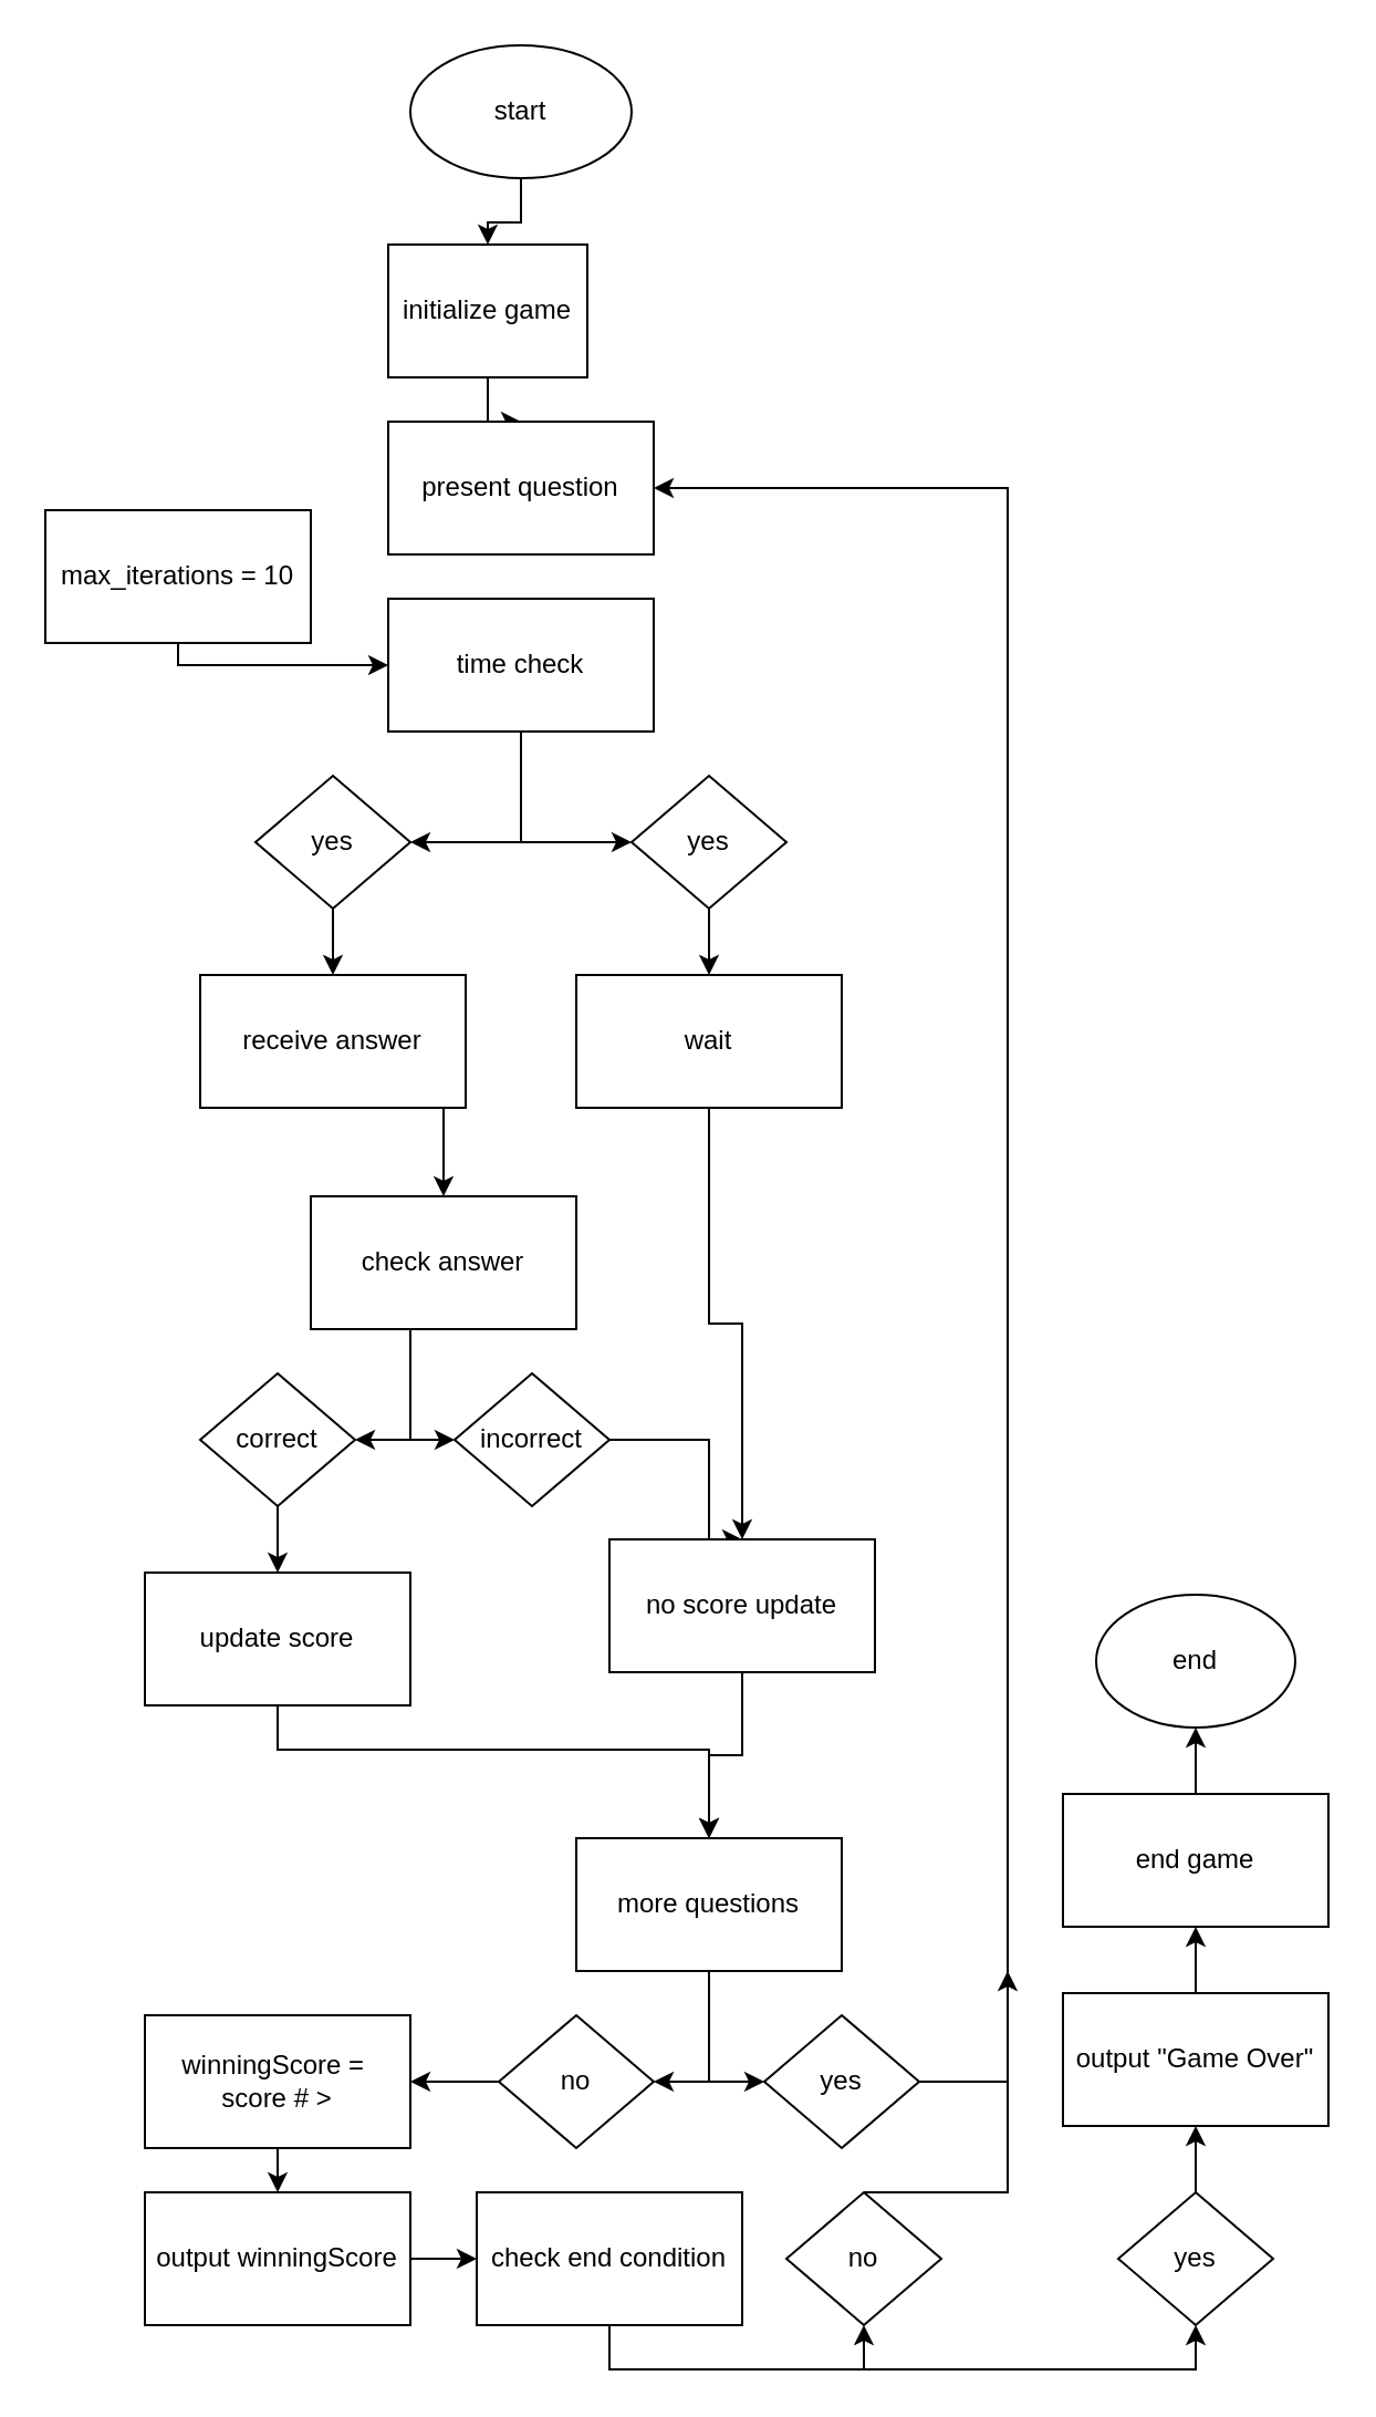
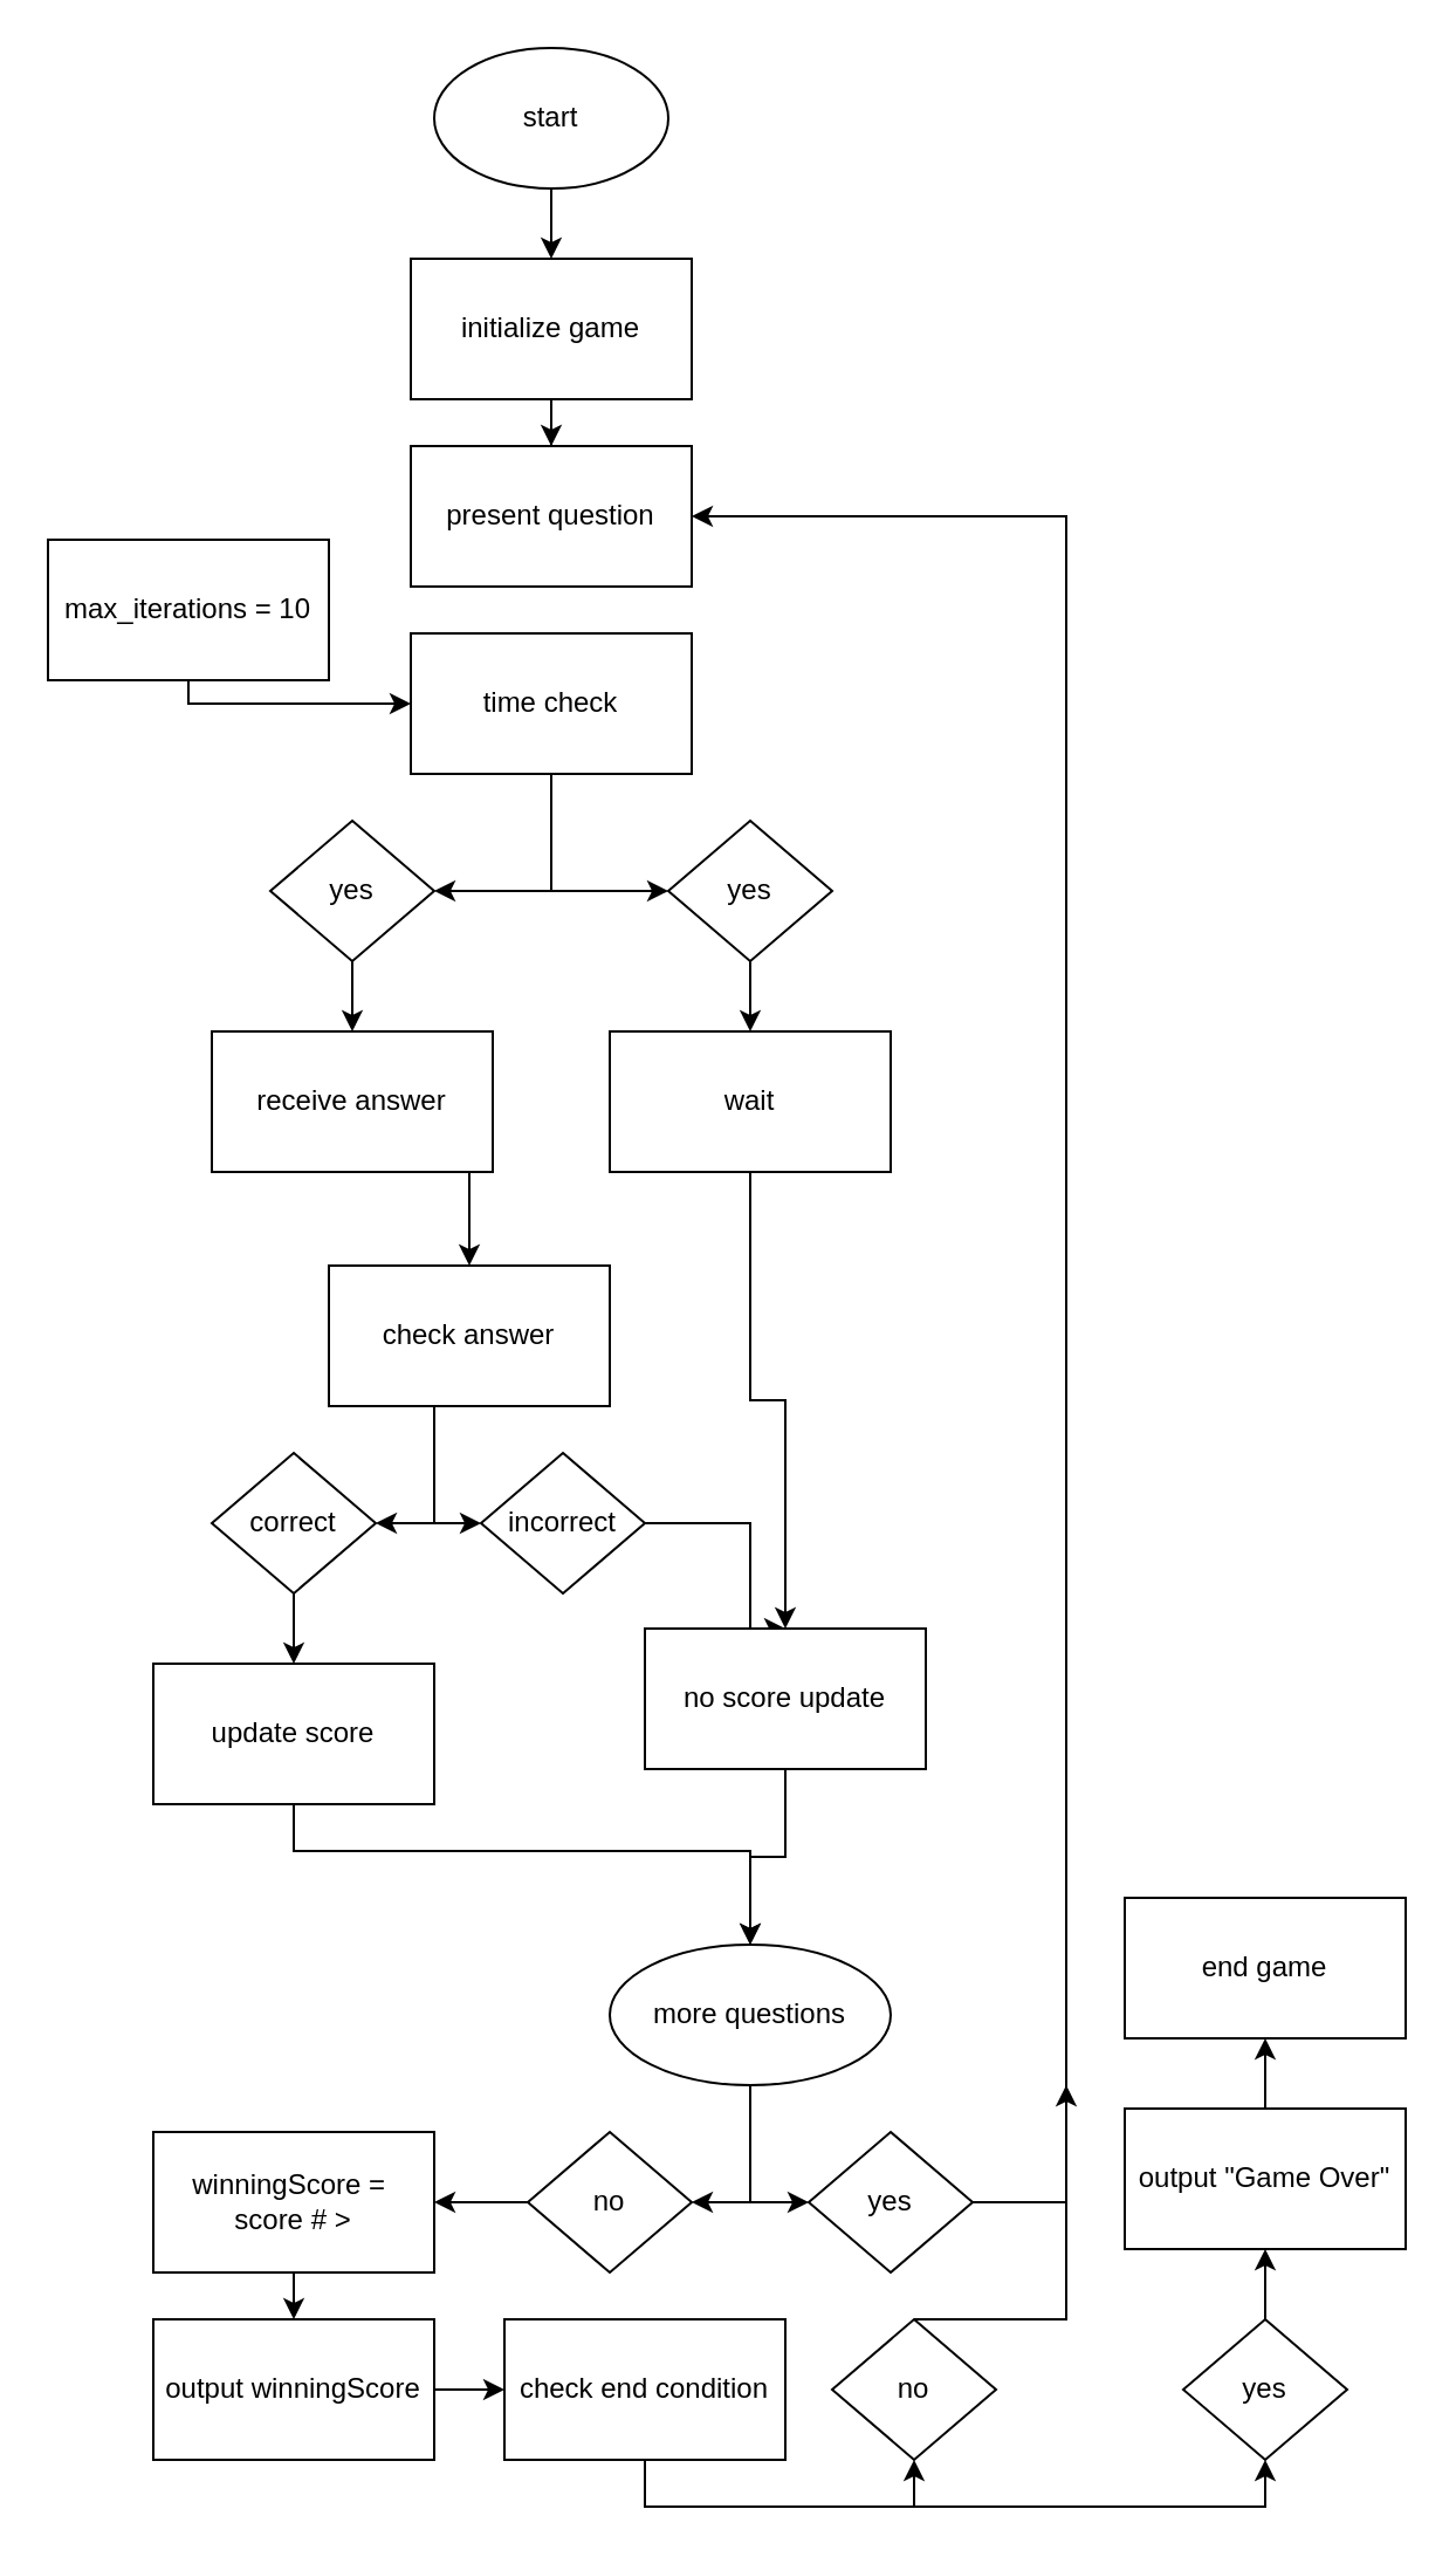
  <mxCell id="0" />
  <mxCell id="1" parent="0" />
  <mxCell id="2" value="" style="edgeStyle=orthogonalEdgeStyle;rounded=0;orthogonalLoop=1;jettySize=auto;html=1;" edge="1" parent="1" source="3" target="5"><mxGeometry relative="1" as="geometry" /></mxCell>
  <mxCell id="3" value="start" style="ellipse;whiteSpace=wrap;html=1;" vertex="1" parent="1"><mxGeometry x="185" y="20" width="100" height="60" as="geometry" /></mxCell>
  <mxCell id="4" value="" style="edgeStyle=orthogonalEdgeStyle;rounded=0;orthogonalLoop=1;jettySize=auto;html=1;" edge="1" parent="1" source="5" target="6"><mxGeometry relative="1" as="geometry" /></mxCell>
- <mxCell id="5" value="initialize game" style="rounded=0;whiteSpace=wrap;html=1;" vertex="1" parent="1"><mxGeometry x="175" y="110" width="90" height="60" as="geometry" /></mxCell>
+ <mxCell id="5" value="initialize game" style="rounded=0;whiteSpace=wrap;html=1;" vertex="1" parent="1"><mxGeometry x="175" y="110" width="120" height="60" as="geometry" /></mxCell>
  <mxCell id="6" value="present question" style="rounded=0;whiteSpace=wrap;html=1;" vertex="1" parent="1"><mxGeometry x="175" y="190" width="120" height="60" as="geometry" /></mxCell>
  <mxCell id="7" style="edgeStyle=orthogonalEdgeStyle;rounded=0;orthogonalLoop=1;jettySize=auto;html=1;entryX=1;entryY=0.5;entryDx=0;entryDy=0;" edge="1" parent="1" source="9" target="11"><mxGeometry relative="1" as="geometry" /></mxCell>
  <mxCell id="8" style="edgeStyle=orthogonalEdgeStyle;rounded=0;orthogonalLoop=1;jettySize=auto;html=1;exitX=0.5;exitY=1;exitDx=0;exitDy=0;entryX=0;entryY=0.5;entryDx=0;entryDy=0;" edge="1" parent="1" source="9" target="13"><mxGeometry relative="1" as="geometry" /></mxCell>
  <mxCell id="9" value="time check" style="rounded=0;whiteSpace=wrap;html=1;" vertex="1" parent="1"><mxGeometry x="175" y="270" width="120" height="60" as="geometry" /></mxCell>
  <mxCell id="10" value="" style="edgeStyle=orthogonalEdgeStyle;rounded=0;orthogonalLoop=1;jettySize=auto;html=1;" edge="1" parent="1" source="11" target="15"><mxGeometry relative="1" as="geometry" /></mxCell>
  <mxCell id="11" value="yes" style="rhombus;whiteSpace=wrap;html=1;" vertex="1" parent="1"><mxGeometry x="115" y="350" width="70" height="60" as="geometry" /></mxCell>
  <mxCell id="12" value="" style="edgeStyle=orthogonalEdgeStyle;rounded=0;orthogonalLoop=1;jettySize=auto;html=1;" edge="1" parent="1" source="13" target="17"><mxGeometry relative="1" as="geometry" /></mxCell>
  <mxCell id="13" value="yes" style="rhombus;whiteSpace=wrap;html=1;" vertex="1" parent="1"><mxGeometry x="285" y="350" width="70" height="60" as="geometry" /></mxCell>
  <mxCell id="14" style="edgeStyle=orthogonalEdgeStyle;rounded=0;orthogonalLoop=1;jettySize=auto;html=1;entryX=0.5;entryY=0;entryDx=0;entryDy=0;" edge="1" parent="1" source="15" target="20"><mxGeometry relative="1" as="geometry"><Array as="points"><mxPoint x="200" y="520" /><mxPoint x="200" y="520" /></Array></mxGeometry></mxCell>
  <mxCell id="15" value="receive answer" style="rounded=0;whiteSpace=wrap;html=1;" vertex="1" parent="1"><mxGeometry x="90" y="440" width="120" height="60" as="geometry" /></mxCell>
  <mxCell id="16" style="edgeStyle=orthogonalEdgeStyle;rounded=0;orthogonalLoop=1;jettySize=auto;html=1;" edge="1" parent="1" source="17" target="26"><mxGeometry relative="1" as="geometry" /></mxCell>
  <mxCell id="17" value="wait" style="rounded=0;whiteSpace=wrap;html=1;" vertex="1" parent="1"><mxGeometry x="260" y="440" width="120" height="60" as="geometry" /></mxCell>
  <mxCell id="18" style="edgeStyle=orthogonalEdgeStyle;rounded=0;orthogonalLoop=1;jettySize=auto;html=1;entryX=0;entryY=0.5;entryDx=0;entryDy=0;" edge="1" parent="1" source="20" target="24"><mxGeometry relative="1" as="geometry"><Array as="points"><mxPoint x="185" y="650" /></Array></mxGeometry></mxCell>
  <mxCell id="19" style="edgeStyle=orthogonalEdgeStyle;rounded=0;orthogonalLoop=1;jettySize=auto;html=1;entryX=1;entryY=0.5;entryDx=0;entryDy=0;" edge="1" parent="1" source="20" target="22"><mxGeometry relative="1" as="geometry"><Array as="points"><mxPoint x="185" y="650" /></Array></mxGeometry></mxCell>
  <mxCell id="20" value="check answer" style="rounded=0;whiteSpace=wrap;html=1;" vertex="1" parent="1"><mxGeometry x="140" y="540" width="120" height="60" as="geometry" /></mxCell>
  <mxCell id="21" value="" style="edgeStyle=orthogonalEdgeStyle;rounded=0;orthogonalLoop=1;jettySize=auto;html=1;" edge="1" parent="1" source="22" target="31"><mxGeometry relative="1" as="geometry" /></mxCell>
  <mxCell id="22" value="correct" style="rhombus;whiteSpace=wrap;html=1;" vertex="1" parent="1"><mxGeometry x="90" y="620" width="70" height="60" as="geometry" /></mxCell>
  <mxCell id="23" style="edgeStyle=orthogonalEdgeStyle;rounded=0;orthogonalLoop=1;jettySize=auto;html=1;entryX=0.5;entryY=0;entryDx=0;entryDy=0;" edge="1" parent="1" source="24" target="26"><mxGeometry relative="1" as="geometry"><Array as="points"><mxPoint x="320" y="650" /></Array></mxGeometry></mxCell>
  <mxCell id="24" value="incorrect" style="rhombus;whiteSpace=wrap;html=1;" vertex="1" parent="1"><mxGeometry x="205" y="620" width="70" height="60" as="geometry" /></mxCell>
  <mxCell id="25" value="" style="edgeStyle=orthogonalEdgeStyle;rounded=0;orthogonalLoop=1;jettySize=auto;html=1;" edge="1" parent="1" source="26" target="29"><mxGeometry relative="1" as="geometry" /></mxCell>
  <mxCell id="26" value="no score update" style="rounded=0;whiteSpace=wrap;html=1;" vertex="1" parent="1"><mxGeometry x="275" y="695" width="120" height="60" as="geometry" /></mxCell>
  <mxCell id="27" style="edgeStyle=orthogonalEdgeStyle;rounded=0;orthogonalLoop=1;jettySize=auto;html=1;entryX=1;entryY=0.5;entryDx=0;entryDy=0;" edge="1" parent="1" source="29" target="35"><mxGeometry relative="1" as="geometry" /></mxCell>
  <mxCell id="28" style="edgeStyle=orthogonalEdgeStyle;rounded=0;orthogonalLoop=1;jettySize=auto;html=1;entryX=0;entryY=0.5;entryDx=0;entryDy=0;" edge="1" parent="1" source="29" target="33"><mxGeometry relative="1" as="geometry" /></mxCell>
- <mxCell id="29" value="more questions" style="rounded=0;whiteSpace=wrap;html=1;" vertex="1" parent="1"><mxGeometry x="260" y="830" width="120" height="60" as="geometry" /></mxCell>
+ <mxCell id="29" value="more questions" style="ellipse;whiteSpace=wrap;html=1;" vertex="1" parent="1"><mxGeometry x="260" y="830" width="120" height="60" as="geometry" /></mxCell>
  <mxCell id="30" style="edgeStyle=orthogonalEdgeStyle;rounded=0;orthogonalLoop=1;jettySize=auto;html=1;entryX=0.5;entryY=0;entryDx=0;entryDy=0;" edge="1" parent="1" source="31" target="29"><mxGeometry relative="1" as="geometry"><Array as="points"><mxPoint x="125" y="790" /><mxPoint x="320" y="790" /></Array></mxGeometry></mxCell>
  <mxCell id="31" value="update score" style="rounded=0;whiteSpace=wrap;html=1;" vertex="1" parent="1"><mxGeometry x="65" y="710" width="120" height="60" as="geometry" /></mxCell>
  <mxCell id="32" style="edgeStyle=orthogonalEdgeStyle;rounded=0;orthogonalLoop=1;jettySize=auto;html=1;entryX=1;entryY=0.5;entryDx=0;entryDy=0;" edge="1" parent="1" source="33" target="6"><mxGeometry relative="1" as="geometry"><Array as="points"><mxPoint x="455" y="940" /><mxPoint x="455" y="220" /></Array></mxGeometry></mxCell>
  <mxCell id="33" value="yes" style="rhombus;whiteSpace=wrap;html=1;" vertex="1" parent="1"><mxGeometry x="345" y="910" width="70" height="60" as="geometry" /></mxCell>
  <mxCell id="34" value="" style="edgeStyle=orthogonalEdgeStyle;rounded=0;orthogonalLoop=1;jettySize=auto;html=1;" edge="1" parent="1" source="35" target="39"><mxGeometry relative="1" as="geometry" /></mxCell>
  <mxCell id="35" value="no" style="rhombus;whiteSpace=wrap;html=1;" vertex="1" parent="1"><mxGeometry x="225" y="910" width="70" height="60" as="geometry" /></mxCell>
  <mxCell id="36" style="edgeStyle=orthogonalEdgeStyle;rounded=0;orthogonalLoop=1;jettySize=auto;html=1;entryX=0;entryY=0.5;entryDx=0;entryDy=0;" edge="1" parent="1" source="37" target="9"><mxGeometry relative="1" as="geometry"><Array as="points"><mxPoint x="80" y="300" /></Array></mxGeometry></mxCell>
  <mxCell id="37" value="max_iterations = 10" style="rounded=0;whiteSpace=wrap;html=1;" vertex="1" parent="1"><mxGeometry x="20" y="230" width="120" height="60" as="geometry" /></mxCell>
  <mxCell id="38" style="edgeStyle=orthogonalEdgeStyle;rounded=0;orthogonalLoop=1;jettySize=auto;html=1;exitX=0.5;exitY=1;exitDx=0;exitDy=0;entryX=0.5;entryY=0;entryDx=0;entryDy=0;" edge="1" parent="1" source="39" target="41"><mxGeometry relative="1" as="geometry" /></mxCell>
  <mxCell id="39" value="winningScore =&amp;nbsp;&lt;div&gt;score # &amp;gt;&lt;/div&gt;" style="rounded=0;whiteSpace=wrap;html=1;" vertex="1" parent="1"><mxGeometry x="65" y="910" width="120" height="60" as="geometry" /></mxCell>
  <mxCell id="40" value="" style="edgeStyle=orthogonalEdgeStyle;rounded=0;orthogonalLoop=1;jettySize=auto;html=1;" edge="1" parent="1" source="41" target="44"><mxGeometry relative="1" as="geometry" /></mxCell>
  <mxCell id="41" value="output winningScore" style="rounded=0;whiteSpace=wrap;html=1;" vertex="1" parent="1"><mxGeometry x="65" y="990" width="120" height="60" as="geometry" /></mxCell>
  <mxCell id="42" style="edgeStyle=orthogonalEdgeStyle;rounded=0;orthogonalLoop=1;jettySize=auto;html=1;entryX=0.5;entryY=1;entryDx=0;entryDy=0;" edge="1" parent="1" source="44" target="46"><mxGeometry relative="1" as="geometry"><Array as="points"><mxPoint x="275" y="1070" /><mxPoint x="390" y="1070" /></Array></mxGeometry></mxCell>
  <mxCell id="43" style="edgeStyle=orthogonalEdgeStyle;rounded=0;orthogonalLoop=1;jettySize=auto;html=1;entryX=0.5;entryY=1;entryDx=0;entryDy=0;" edge="1" parent="1" source="44" target="48"><mxGeometry relative="1" as="geometry"><Array as="points"><mxPoint x="275" y="1070" /><mxPoint x="540" y="1070" /></Array></mxGeometry></mxCell>
  <mxCell id="44" value="check end condition" style="rounded=0;whiteSpace=wrap;html=1;" vertex="1" parent="1"><mxGeometry x="215" y="990" width="120" height="60" as="geometry" /></mxCell>
  <mxCell id="45" style="edgeStyle=orthogonalEdgeStyle;rounded=0;orthogonalLoop=1;jettySize=auto;html=1;exitX=0.5;exitY=0;exitDx=0;exitDy=0;" edge="1" parent="1" source="46"><mxGeometry relative="1" as="geometry"><mxPoint x="455" y="890" as="targetPoint" /><Array as="points"><mxPoint x="455" y="990" /></Array></mxGeometry></mxCell>
  <mxCell id="46" value="no" style="rhombus;whiteSpace=wrap;html=1;" vertex="1" parent="1"><mxGeometry x="355" y="990" width="70" height="60" as="geometry" /></mxCell>
  <mxCell id="47" value="" style="edgeStyle=orthogonalEdgeStyle;rounded=0;orthogonalLoop=1;jettySize=auto;html=1;" edge="1" parent="1" source="48" target="50"><mxGeometry relative="1" as="geometry" /></mxCell>
  <mxCell id="48" value="yes" style="rhombus;whiteSpace=wrap;html=1;" vertex="1" parent="1"><mxGeometry x="505" y="990" width="70" height="60" as="geometry" /></mxCell>
  <mxCell id="49" value="" style="edgeStyle=orthogonalEdgeStyle;rounded=0;orthogonalLoop=1;jettySize=auto;html=1;" edge="1" parent="1" source="50" target="52"><mxGeometry relative="1" as="geometry" /></mxCell>
  <mxCell id="50" value="output &quot;Game Over&quot;" style="rounded=0;whiteSpace=wrap;html=1;" vertex="1" parent="1"><mxGeometry x="480" y="900" width="120" height="60" as="geometry" /></mxCell>
- <mxCell id="51" value="" style="edgeStyle=orthogonalEdgeStyle;rounded=0;orthogonalLoop=1;jettySize=auto;html=1;" edge="1" parent="1" source="52" target="53"><mxGeometry relative="1" as="geometry" /></mxCell>
  <mxCell id="52" value="end game" style="rounded=0;whiteSpace=wrap;html=1;" vertex="1" parent="1"><mxGeometry x="480" y="810" width="120" height="60" as="geometry" /></mxCell>
- <mxCell id="53" value="end" style="ellipse;whiteSpace=wrap;html=1;" vertex="1" parent="1"><mxGeometry x="495" y="720" width="90" height="60" as="geometry" /></mxCell>
